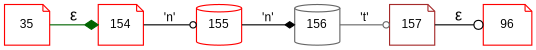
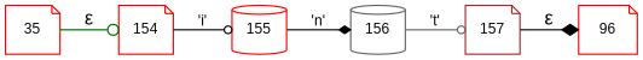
  digraph {
    fontname="Liberation Sans"
    rankdir=LR
    node [color=red fixedsize=true fontname="Liberation Sans" fontsize=11 shape=note peripheries=1]
    edge [arrowhead=odot color=black fontname="Liberation Sans" arrowsize=.7 fontsize=11]
    n1 [label=96 width=.6 peripheries=""]
    n2 [label=35 width=.55]
    n3 [label=154 width=.55]
    n4 [label=155 shape=cylinder width=.55]
    n5 [color=gray40 label=156 shape=cylinder width=.55]
    n6 [color=brown label=157 width=.55]
-   n2 -> n3 [arrowhead=diamond color=darkgreen label="&epsilon;" arrowsize="" fontsize=""]
-   n3 -> n4 [label="'n'"]
+   n2 -> n3 [color=darkgreen label="&epsilon;" arrowsize="" fontsize=""]
+   n3 -> n4 [label="'i'"]
    n4 -> n5 [arrowhead=diamond label="'n'"]
    n5 -> n6 [color=gray40 label="'t'"]
-   n6 -> n1 [label="&epsilon;" arrowsize="" fontsize=""]
+   n6 -> n1 [arrowhead=diamond label="&epsilon;" arrowsize="" fontsize=""]
  }
